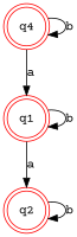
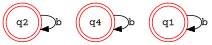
  digraph {
    fontname="Courier Prime"
    rankdir=TB
    node [color=red fontname="Courier Prime" shape=doublecircle]
    edge [fontname="Courier Prime"]
    q2
    n2 [label=q4]
    q1
    q2 -> q2 [label=b]
    n2 -> n2 [label=b]
-   n2 -> q1 [label=a]
-   q1 -> q2 [label=a]
    q1 -> q1 [label=b]
  }
